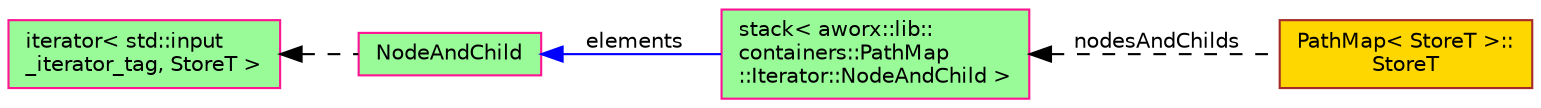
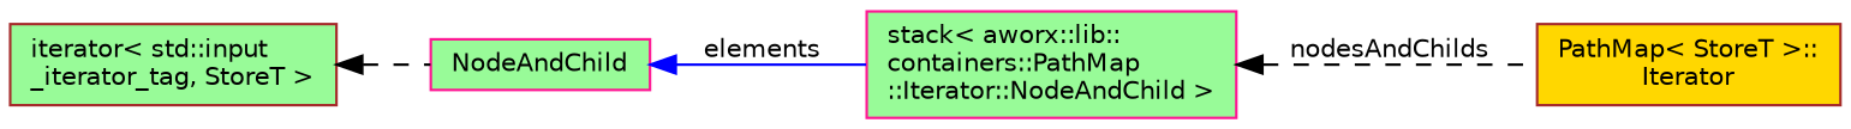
  digraph {
    rankdir=LR
    node [color=brown fillcolor=palegreen fontname=Helvetica fontsize=10 shape=record style=filled]
    edge [color=black dir=back fontname=Helvetica fontsize=10 labelfontname=Helvetica labelfontsize=10 style=dashed]
-   n1 [fillcolor=gold fontcolor=black height=0.2 label="PathMap\< StoreT \>::\lStoreT" width=0.4]
-   n2 [color=deeppink height=0.2 label="iterator\< std::input\l_iterator_tag, StoreT \>" width=0.4]
+   n1 [fillcolor=gold fontcolor=black height=0.2 label="PathMap\< StoreT \>::\lIterator" width=0.4]
+   n2 [height=0.2 label="iterator\< std::input\l_iterator_tag, StoreT \>" width=0.4]
    n3 [color=deeppink height=0.2 label=NodeAndChild width=0.4]
    n4 [color=deeppink height=0.2 label="stack\< aworx::lib::\lcontainers::PathMap\l::Iterator::NodeAndChild \>" width=0.4]
    n2 -> n3
    n3 -> n4 [color=blue label=" elements" style=solid]
    n4 -> n1 [label=" nodesAndChilds"]
  }
